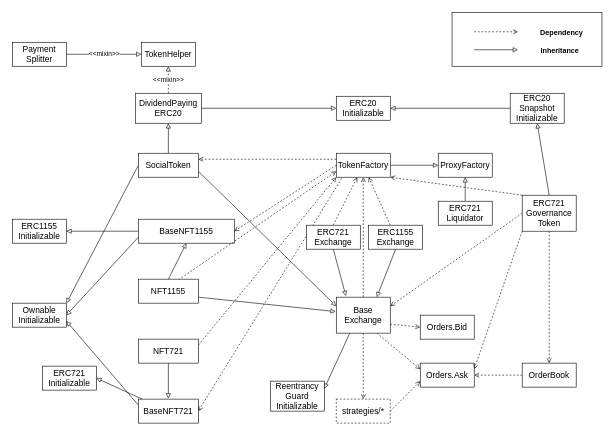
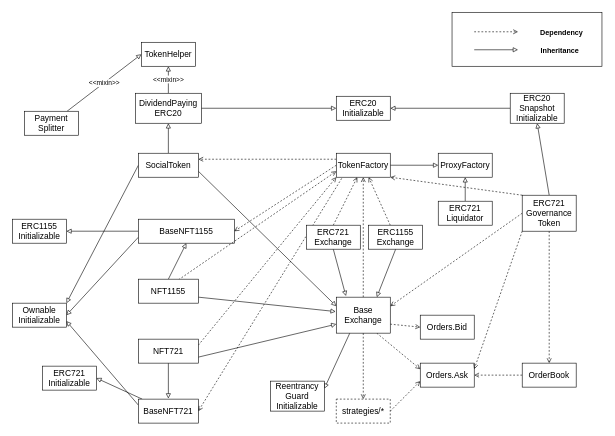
  <mxCell id="0" />
  <mxCell id="1" parent="0" />
  <mxCell id="2" style="edgeStyle=none;rounded=0;orthogonalLoop=1;jettySize=auto;html=1;endArrow=block;endFill=0;exitX=1;exitY=0.5;exitDx=0;exitDy=0;entryX=0;entryY=0.5;entryDx=0;entryDy=0;" parent="1" source="5" target="11" edge="1"><mxGeometry relative="1" as="geometry"><mxPoint x="370" y="90" as="targetPoint" /></mxGeometry></mxCell>
- <mxCell id="3" style="edgeStyle=none;rounded=0;orthogonalLoop=1;jettySize=auto;html=1;exitX=0.5;exitY=0;exitDx=0;exitDy=0;endArrow=block;endFill=0;entryX=0.5;entryY=1;entryDx=0;entryDy=0;dashed=1;" parent="1" source="5" target="27" edge="1"><mxGeometry relative="1" as="geometry"><mxPoint x="280" y="105" as="targetPoint" /></mxGeometry></mxCell>
+ <mxCell id="3" style="edgeStyle=none;rounded=0;orthogonalLoop=1;jettySize=auto;html=1;exitX=0.5;exitY=0;exitDx=0;exitDy=0;endArrow=block;endFill=0;entryX=0.5;entryY=1;entryDx=0;entryDy=0;" parent="1" source="5" target="27" edge="1"><mxGeometry relative="1" as="geometry"><mxPoint x="280" y="105" as="targetPoint" /></mxGeometry></mxCell>
  <mxCell id="4" value="&amp;lt;&amp;lt;mixin&amp;gt;&amp;gt;" style="edgeLabel;html=1;align=center;verticalAlign=middle;resizable=0;points=[];" vertex="1" connectable="0" parent="3"><mxGeometry y="1" relative="1" as="geometry"><mxPoint y="-1" as="offset" /></mxGeometry></mxCell>
  <mxCell id="5" value="&lt;font style=&quot;font-size: 14px&quot;&gt;DividendPaying&lt;br&gt;ERC20&lt;/font&gt;" style="rounded=0;whiteSpace=wrap;html=1;" parent="1" vertex="1"><mxGeometry x="225" y="155" width="110" height="50" as="geometry" /></mxCell>
  <mxCell id="6" style="edgeStyle=none;rounded=0;orthogonalLoop=1;jettySize=auto;html=1;exitX=0;exitY=0.75;exitDx=0;exitDy=0;entryX=1;entryY=0.5;entryDx=0;entryDy=0;endArrow=block;endFill=0;" parent="1" source="8" target="12" edge="1"><mxGeometry relative="1" as="geometry" /></mxCell>
  <mxCell id="7" style="edgeStyle=none;rounded=0;orthogonalLoop=1;jettySize=auto;html=1;exitX=0;exitY=0.5;exitDx=0;exitDy=0;entryX=1;entryY=0.5;entryDx=0;entryDy=0;endArrow=block;endFill=0;" parent="1" source="8" target="13" edge="1"><mxGeometry relative="1" as="geometry" /></mxCell>
  <mxCell id="8" value="&lt;font style=&quot;font-size: 14px&quot;&gt;BaseNFT1155&lt;/font&gt;" style="rounded=0;whiteSpace=wrap;html=1;" parent="1" vertex="1"><mxGeometry x="230" y="365" width="160" height="40" as="geometry" /></mxCell>
  <mxCell id="9" style="edgeStyle=none;rounded=0;orthogonalLoop=1;jettySize=auto;html=1;entryX=1;entryY=0.5;entryDx=0;entryDy=0;endArrow=block;endFill=0;" parent="1" source="10" target="11" edge="1"><mxGeometry relative="1" as="geometry" /></mxCell>
  <mxCell id="10" value="&lt;font style=&quot;font-size: 14px&quot;&gt;ERC20&lt;br&gt;Snapshot&lt;br&gt;Initializable&lt;/font&gt;" style="rounded=0;whiteSpace=wrap;html=1;" parent="1" vertex="1"><mxGeometry x="850" y="155" width="90" height="50" as="geometry" /></mxCell>
  <mxCell id="11" value="&lt;font style=&quot;font-size: 14px&quot;&gt;ERC20&lt;br&gt;Initializable&lt;/font&gt;" style="rounded=0;whiteSpace=wrap;html=1;" parent="1" vertex="1"><mxGeometry x="560" y="160" width="90" height="40" as="geometry" /></mxCell>
  <mxCell id="12" value="&lt;font style=&quot;font-size: 14px&quot;&gt;Ownable&lt;br&gt;Initializable&lt;/font&gt;" style="rounded=0;whiteSpace=wrap;html=1;" parent="1" vertex="1"><mxGeometry x="20" y="505" width="90" height="40" as="geometry" /></mxCell>
  <mxCell id="13" value="&lt;font style=&quot;font-size: 14px&quot;&gt;ERC1155&lt;br&gt;Initializable&lt;/font&gt;" style="rounded=0;whiteSpace=wrap;html=1;" parent="1" vertex="1"><mxGeometry x="20" y="365" width="90" height="40" as="geometry" /></mxCell>
  <mxCell id="14" value="&lt;font style=&quot;font-size: 14px&quot;&gt;ERC721&lt;br&gt;Initializable&lt;/font&gt;" style="rounded=0;whiteSpace=wrap;html=1;" parent="1" vertex="1"><mxGeometry x="70" y="610" width="90" height="40" as="geometry" /></mxCell>
  <mxCell id="15" style="edgeStyle=none;rounded=0;orthogonalLoop=1;jettySize=auto;html=1;entryX=1;entryY=0.5;entryDx=0;entryDy=0;endArrow=block;endFill=0;" parent="1" source="17" target="14" edge="1"><mxGeometry relative="1" as="geometry" /></mxCell>
  <mxCell id="16" style="edgeStyle=none;rounded=0;orthogonalLoop=1;jettySize=auto;html=1;exitX=0;exitY=0.25;exitDx=0;exitDy=0;entryX=1;entryY=0.75;entryDx=0;entryDy=0;endArrow=block;endFill=0;" parent="1" source="17" target="12" edge="1"><mxGeometry relative="1" as="geometry" /></mxCell>
  <mxCell id="17" value="&lt;font style=&quot;font-size: 14px&quot;&gt;BaseNFT721&lt;/font&gt;" style="rounded=0;whiteSpace=wrap;html=1;" parent="1" vertex="1"><mxGeometry x="230" y="665" width="100" height="40" as="geometry" /></mxCell>
  <mxCell id="18" style="rounded=0;orthogonalLoop=1;jettySize=auto;html=1;exitX=1;exitY=0.5;exitDx=0;exitDy=0;entryX=0;entryY=0.5;entryDx=0;entryDy=0;endArrow=block;endFill=0;" parent="1" source="22" target="23" edge="1"><mxGeometry relative="1" as="geometry" /></mxCell>
  <mxCell id="19" style="edgeStyle=none;rounded=0;orthogonalLoop=1;jettySize=auto;html=1;exitX=0.1;exitY=1.05;exitDx=0;exitDy=0;entryX=1;entryY=0.5;entryDx=0;entryDy=0;endArrow=open;endFill=0;exitPerimeter=0;dashed=1;" parent="1" source="22" target="17" edge="1"><mxGeometry relative="1" as="geometry" /></mxCell>
  <mxCell id="20" style="edgeStyle=none;rounded=0;orthogonalLoop=1;jettySize=auto;html=1;exitX=0;exitY=0.5;exitDx=0;exitDy=0;entryX=1;entryY=0.5;entryDx=0;entryDy=0;endArrow=open;endFill=0;dashed=1;exitPerimeter=0;" parent="1" source="22" target="8" edge="1"><mxGeometry relative="1" as="geometry" /></mxCell>
  <mxCell id="21" style="rounded=0;orthogonalLoop=1;jettySize=auto;html=1;exitX=0;exitY=0.25;exitDx=0;exitDy=0;entryX=1;entryY=0.25;entryDx=0;entryDy=0;dashed=1;endArrow=open;endFill=0;startArrow=none;startFill=0;" edge="1" parent="1" source="22" target="35"><mxGeometry relative="1" as="geometry" /></mxCell>
  <mxCell id="22" value="&lt;span style=&quot;font-size: 14px&quot;&gt;TokenFactory&lt;/span&gt;" style="rounded=0;whiteSpace=wrap;html=1;" parent="1" vertex="1"><mxGeometry x="560" y="255" width="90" height="40" as="geometry" /></mxCell>
  <mxCell id="23" value="&lt;span style=&quot;font-size: 14px&quot;&gt;ProxyFactory&lt;/span&gt;" style="rounded=0;whiteSpace=wrap;html=1;" parent="1" vertex="1"><mxGeometry x="730" y="255" width="90" height="40" as="geometry" /></mxCell>
  <mxCell id="24" style="edgeStyle=none;rounded=0;orthogonalLoop=1;jettySize=auto;html=1;entryX=0;entryY=0.75;entryDx=0;entryDy=0;endArrow=open;endFill=0;dashed=1;exitX=1;exitY=0.5;exitDx=0;exitDy=0;" parent="1" source="25" target="26" edge="1"><mxGeometry relative="1" as="geometry"><mxPoint x="650" y="645" as="sourcePoint" /></mxGeometry></mxCell>
  <mxCell id="25" value="&lt;span style=&quot;font-size: 14px&quot;&gt;strategies/*&lt;br&gt;&lt;/span&gt;" style="rounded=0;whiteSpace=wrap;html=1;dashed=1;" parent="1" vertex="1"><mxGeometry x="560" y="665" width="90" height="40" as="geometry" /></mxCell>
  <mxCell id="26" value="&lt;span style=&quot;font-size: 14px&quot;&gt;Orders.Ask&lt;br&gt;&lt;/span&gt;" style="rounded=0;whiteSpace=wrap;html=1;" parent="1" vertex="1"><mxGeometry x="700" y="605" width="90" height="40" as="geometry" /></mxCell>
  <mxCell id="27" value="&lt;span style=&quot;font-size: 14px&quot;&gt;TokenHelper&lt;/span&gt;" style="rounded=0;whiteSpace=wrap;html=1;" parent="1" vertex="1"><mxGeometry x="235" y="70" width="90" height="40" as="geometry" /></mxCell>
  <mxCell id="28" style="edgeStyle=none;rounded=0;orthogonalLoop=1;jettySize=auto;html=1;exitX=0.5;exitY=0;exitDx=0;exitDy=0;entryX=0.5;entryY=1;entryDx=0;entryDy=0;endArrow=block;endFill=0;" parent="1" source="31" target="8" edge="1"><mxGeometry relative="1" as="geometry"><mxPoint x="270" y="445" as="sourcePoint" /></mxGeometry></mxCell>
  <mxCell id="29" style="edgeStyle=none;rounded=0;orthogonalLoop=1;jettySize=auto;html=1;exitX=1;exitY=0.75;exitDx=0;exitDy=0;entryX=-0.011;entryY=0.4;entryDx=0;entryDy=0;endArrow=block;endFill=0;entryPerimeter=0;" parent="1" source="31" target="63" edge="1"><mxGeometry relative="1" as="geometry" /></mxCell>
  <mxCell id="30" style="edgeStyle=none;rounded=0;orthogonalLoop=1;jettySize=auto;html=1;entryX=0;entryY=0.75;entryDx=0;entryDy=0;endArrow=open;endFill=0;dashed=1;exitX=0.67;exitY=0.025;exitDx=0;exitDy=0;exitPerimeter=0;" parent="1" source="31" target="22" edge="1"><mxGeometry relative="1" as="geometry"><mxPoint x="250" y="445" as="sourcePoint" /></mxGeometry></mxCell>
  <mxCell id="31" value="&lt;span style=&quot;font-size: 14px&quot;&gt;NFT1155&lt;/span&gt;" style="rounded=0;whiteSpace=wrap;html=1;" parent="1" vertex="1"><mxGeometry x="230" y="465" width="100" height="40" as="geometry" /></mxCell>
  <mxCell id="32" style="edgeStyle=none;rounded=0;orthogonalLoop=1;jettySize=auto;html=1;entryX=0.5;entryY=1;entryDx=0;entryDy=0;endArrow=block;endFill=0;" parent="1" source="35" target="5" edge="1"><mxGeometry relative="1" as="geometry" /></mxCell>
  <mxCell id="33" style="edgeStyle=none;rounded=0;orthogonalLoop=1;jettySize=auto;html=1;exitX=1;exitY=0.75;exitDx=0;exitDy=0;entryX=0;entryY=0.25;entryDx=0;entryDy=0;startArrow=none;startFill=0;endArrow=block;endFill=0;" edge="1" parent="1" source="35" target="63"><mxGeometry relative="1" as="geometry" /></mxCell>
  <mxCell id="34" style="edgeStyle=none;rounded=0;orthogonalLoop=1;jettySize=auto;html=1;exitX=0;exitY=0.5;exitDx=0;exitDy=0;entryX=1;entryY=0;entryDx=0;entryDy=0;startArrow=none;startFill=0;endArrow=block;endFill=0;" edge="1" parent="1" source="35" target="12"><mxGeometry relative="1" as="geometry" /></mxCell>
  <mxCell id="35" value="&lt;span style=&quot;font-size: 14px&quot;&gt;SocialToken&lt;/span&gt;" style="rounded=0;whiteSpace=wrap;html=1;" parent="1" vertex="1"><mxGeometry x="230" y="255" width="100" height="40" as="geometry" /></mxCell>
  <mxCell id="36" style="edgeStyle=none;rounded=0;orthogonalLoop=1;jettySize=auto;html=1;exitX=0.5;exitY=1;exitDx=0;exitDy=0;entryX=0.178;entryY=-0.033;entryDx=0;entryDy=0;endArrow=block;endFill=0;entryPerimeter=0;" parent="1" source="38" target="63" edge="1"><mxGeometry relative="1" as="geometry" /></mxCell>
  <mxCell id="37" style="edgeStyle=none;rounded=0;orthogonalLoop=1;jettySize=auto;html=1;exitX=0.5;exitY=0;exitDx=0;exitDy=0;endArrow=open;endFill=0;dashed=1;" parent="1" source="38" target="22" edge="1"><mxGeometry relative="1" as="geometry" /></mxCell>
  <mxCell id="38" value="&lt;span style=&quot;font-size: 14px&quot;&gt;ERC721&lt;br&gt;Exchange&lt;/span&gt;" style="rounded=0;whiteSpace=wrap;html=1;" parent="1" vertex="1"><mxGeometry x="510" y="375" width="90" height="40" as="geometry" /></mxCell>
  <mxCell id="39" value="&amp;lt;&amp;lt;mixin&amp;gt;&amp;gt;" style="edgeStyle=none;rounded=0;orthogonalLoop=1;jettySize=auto;html=1;entryX=0;entryY=0.5;entryDx=0;entryDy=0;endArrow=block;endFill=0;" parent="1" source="40" target="27" edge="1"><mxGeometry relative="1" as="geometry" /></mxCell>
- <mxCell id="40" value="&lt;span style=&quot;font-size: 14px&quot;&gt;Payment&lt;br&gt;Splitter&lt;/span&gt;" style="rounded=0;whiteSpace=wrap;html=1;" parent="1" vertex="1"><mxGeometry x="20" y="70" width="90" height="40" as="geometry" /></mxCell>
+ <mxCell id="40" value="&lt;span style=&quot;font-size: 14px&quot;&gt;Payment&lt;br&gt;Splitter&lt;/span&gt;" style="rounded=0;whiteSpace=wrap;html=1;" parent="1" vertex="1"><mxGeometry x="40" y="185" width="90" height="40" as="geometry" /></mxCell>
  <mxCell id="41" style="edgeStyle=none;rounded=0;orthogonalLoop=1;jettySize=auto;html=1;exitX=0.5;exitY=1;exitDx=0;exitDy=0;endArrow=block;endFill=0;" parent="1" source="44" edge="1"><mxGeometry relative="1" as="geometry"><mxPoint x="280" y="664" as="targetPoint" /></mxGeometry></mxCell>
+ <mxCell id="42" style="edgeStyle=none;rounded=0;orthogonalLoop=1;jettySize=auto;html=1;exitX=1;exitY=0.75;exitDx=0;exitDy=0;entryX=0;entryY=0.75;entryDx=0;entryDy=0;endArrow=block;endFill=0;" parent="1" source="44" target="63" edge="1"><mxGeometry relative="1" as="geometry" /></mxCell>
  <mxCell id="43" style="edgeStyle=none;rounded=0;orthogonalLoop=1;jettySize=auto;html=1;exitX=1;exitY=0.25;exitDx=0;exitDy=0;entryX=0;entryY=1;entryDx=0;entryDy=0;endArrow=open;endFill=0;dashed=1;" parent="1" source="44" target="22" edge="1"><mxGeometry relative="1" as="geometry" /></mxCell>
  <mxCell id="44" value="&lt;span style=&quot;font-size: 14px&quot;&gt;NFT721&lt;/span&gt;" style="rounded=0;whiteSpace=wrap;html=1;" parent="1" vertex="1"><mxGeometry x="230" y="565" width="100" height="40" as="geometry" /></mxCell>
  <mxCell id="45" style="edgeStyle=none;rounded=0;orthogonalLoop=1;jettySize=auto;html=1;exitX=0;exitY=1;exitDx=0;exitDy=0;entryX=1;entryY=0.25;entryDx=0;entryDy=0;endArrow=open;endFill=0;dashed=1;" parent="1" source="50" target="26" edge="1"><mxGeometry relative="1" as="geometry" /></mxCell>
  <mxCell id="46" style="edgeStyle=none;rounded=0;orthogonalLoop=1;jettySize=auto;html=1;exitX=0.5;exitY=0;exitDx=0;exitDy=0;entryX=0.5;entryY=1;entryDx=0;entryDy=0;endArrow=block;endFill=0;" parent="1" source="50" target="10" edge="1"><mxGeometry relative="1" as="geometry" /></mxCell>
  <mxCell id="47" style="rounded=0;orthogonalLoop=1;jettySize=auto;html=1;exitX=0;exitY=0;exitDx=0;exitDy=0;entryX=1;entryY=1;entryDx=0;entryDy=0;endArrow=open;endFill=0;dashed=1;" parent="1" source="50" target="22" edge="1"><mxGeometry relative="1" as="geometry" /></mxCell>
  <mxCell id="48" style="edgeStyle=none;rounded=0;orthogonalLoop=1;jettySize=auto;html=1;exitX=0;exitY=0.5;exitDx=0;exitDy=0;entryX=1;entryY=0.25;entryDx=0;entryDy=0;endArrow=open;endFill=0;dashed=1;" parent="1" source="50" target="63" edge="1"><mxGeometry relative="1" as="geometry" /></mxCell>
  <mxCell id="49" style="edgeStyle=none;rounded=0;orthogonalLoop=1;jettySize=auto;html=1;exitX=0.5;exitY=1;exitDx=0;exitDy=0;endArrow=open;endFill=0;dashed=1;entryX=0.5;entryY=0;entryDx=0;entryDy=0;" parent="1" source="50" target="57" edge="1"><mxGeometry relative="1" as="geometry"><mxPoint x="915" y="605" as="targetPoint" /></mxGeometry></mxCell>
  <mxCell id="50" value="&lt;span style=&quot;font-size: 14px&quot;&gt;ERC721&lt;br&gt;Governance&lt;br&gt;Token&lt;/span&gt;" style="rounded=0;whiteSpace=wrap;html=1;" parent="1" vertex="1"><mxGeometry x="870" y="325" width="90" height="60" as="geometry" /></mxCell>
  <mxCell id="51" style="edgeStyle=none;rounded=0;orthogonalLoop=1;jettySize=auto;html=1;exitX=0.5;exitY=1;exitDx=0;exitDy=0;entryX=0.75;entryY=0;entryDx=0;entryDy=0;endArrow=block;endFill=0;" parent="1" source="53" target="63" edge="1"><mxGeometry relative="1" as="geometry" /></mxCell>
  <mxCell id="52" style="edgeStyle=none;rounded=0;orthogonalLoop=1;jettySize=auto;html=1;endArrow=open;endFill=0;dashed=1;" parent="1" source="53" target="22" edge="1"><mxGeometry relative="1" as="geometry" /></mxCell>
  <mxCell id="53" value="&lt;span style=&quot;font-size: 14px&quot;&gt;ERC1155&lt;br&gt;Exchange&lt;/span&gt;" style="rounded=0;whiteSpace=wrap;html=1;" parent="1" vertex="1"><mxGeometry x="614" y="375" width="90" height="40" as="geometry" /></mxCell>
  <mxCell id="54" style="edgeStyle=none;rounded=0;orthogonalLoop=1;jettySize=auto;html=1;exitX=0.5;exitY=0;exitDx=0;exitDy=0;endArrow=block;endFill=0;entryX=0.5;entryY=1;entryDx=0;entryDy=0;" parent="1" source="55" target="23" edge="1"><mxGeometry relative="1" as="geometry"><mxPoint x="735" y="295" as="targetPoint" /></mxGeometry></mxCell>
  <mxCell id="55" value="&lt;span style=&quot;font-size: 14px&quot;&gt;ERC721&lt;br&gt;Liquidator&lt;/span&gt;" style="rounded=0;whiteSpace=wrap;html=1;" parent="1" vertex="1"><mxGeometry x="730" y="335" width="90" height="40" as="geometry" /></mxCell>
  <mxCell id="56" style="edgeStyle=none;rounded=0;orthogonalLoop=1;jettySize=auto;html=1;exitX=0;exitY=0.5;exitDx=0;exitDy=0;endArrow=open;endFill=0;dashed=1;entryX=1;entryY=0.5;entryDx=0;entryDy=0;" parent="1" source="57" target="26" edge="1"><mxGeometry relative="1" as="geometry"><mxPoint x="740" y="725" as="targetPoint" /></mxGeometry></mxCell>
  <mxCell id="57" value="&lt;span style=&quot;font-size: 14px&quot;&gt;OrderBook&lt;/span&gt;" style="rounded=0;whiteSpace=wrap;html=1;" parent="1" vertex="1"><mxGeometry x="870" y="605" width="90" height="40" as="geometry" /></mxCell>
  <mxCell id="58" style="edgeStyle=none;rounded=0;orthogonalLoop=1;jettySize=auto;html=1;exitX=0.75;exitY=1;exitDx=0;exitDy=0;entryX=0;entryY=0.25;entryDx=0;entryDy=0;endArrow=open;endFill=0;dashed=1;" parent="1" source="63" target="26" edge="1"><mxGeometry relative="1" as="geometry" /></mxCell>
  <mxCell id="59" style="edgeStyle=none;rounded=0;orthogonalLoop=1;jettySize=auto;html=1;exitX=0.5;exitY=1;exitDx=0;exitDy=0;entryX=0.5;entryY=0;entryDx=0;entryDy=0;endArrow=open;endFill=0;dashed=1;" parent="1" source="63" target="25" edge="1"><mxGeometry relative="1" as="geometry" /></mxCell>
  <mxCell id="60" style="edgeStyle=none;rounded=0;orthogonalLoop=1;jettySize=auto;html=1;exitX=0.5;exitY=1;exitDx=0;exitDy=0;entryX=0.5;entryY=1;entryDx=0;entryDy=0;endArrow=open;endFill=0;dashed=1;" parent="1" source="63" target="22" edge="1"><mxGeometry relative="1" as="geometry" /></mxCell>
  <mxCell id="61" style="edgeStyle=none;rounded=0;orthogonalLoop=1;jettySize=auto;html=1;exitX=1;exitY=0.75;exitDx=0;exitDy=0;entryX=0;entryY=0.5;entryDx=0;entryDy=0;endArrow=open;endFill=0;dashed=1;" parent="1" source="63" target="64" edge="1"><mxGeometry relative="1" as="geometry" /></mxCell>
  <mxCell id="62" style="edgeStyle=none;rounded=0;orthogonalLoop=1;jettySize=auto;html=1;exitX=0.25;exitY=1;exitDx=0;exitDy=0;entryX=1;entryY=0.25;entryDx=0;entryDy=0;startArrow=none;startFill=0;endArrow=block;endFill=0;" edge="1" parent="1" source="63" target="65"><mxGeometry relative="1" as="geometry" /></mxCell>
  <mxCell id="63" value="&lt;span style=&quot;font-size: 14px&quot;&gt;Base&lt;br&gt;Exchange&lt;/span&gt;" style="rounded=0;whiteSpace=wrap;html=1;" parent="1" vertex="1"><mxGeometry x="560" y="495" width="90" height="60" as="geometry" /></mxCell>
  <mxCell id="64" value="&lt;span style=&quot;font-size: 14px&quot;&gt;Orders.Bid&lt;br&gt;&lt;/span&gt;" style="rounded=0;whiteSpace=wrap;html=1;" parent="1" vertex="1"><mxGeometry x="700" y="525" width="90" height="40" as="geometry" /></mxCell>
  <mxCell id="65" value="&lt;span style=&quot;font-size: 14px&quot;&gt;Reentrancy&lt;br&gt;Guard&lt;br&gt;Initializable&lt;br&gt;&lt;/span&gt;" style="rounded=0;whiteSpace=wrap;html=1;" vertex="1" parent="1"><mxGeometry x="450" y="635" width="90" height="50" as="geometry" /></mxCell>
  <mxCell id="66" value="" style="rounded=0;whiteSpace=wrap;html=1;" vertex="1" parent="1"><mxGeometry x="753" y="20" width="250" height="90" as="geometry" /></mxCell>
  <mxCell id="67" value="" style="endArrow=open;dashed=1;html=1;strokeWidth=1;endFill=0;rounded=0;" edge="1" parent="1"><mxGeometry width="50" height="50" relative="1" as="geometry"><mxPoint x="790" y="52.5" as="sourcePoint" /><mxPoint x="863" y="52.5" as="targetPoint" /></mxGeometry></mxCell>
  <mxCell id="68" value="" style="endArrow=block;html=1;strokeWidth=1;rounded=0;endFill=0;" edge="1" parent="1"><mxGeometry width="50" height="50" relative="1" as="geometry"><mxPoint x="790" y="82.5" as="sourcePoint" /><mxPoint x="863" y="82.5" as="targetPoint" /></mxGeometry></mxCell>
  <mxCell id="69" value="Dependency" style="text;align=center;fontStyle=1;verticalAlign=middle;spacingLeft=3;spacingRight=3;strokeColor=none;rotatable=0;points=[[0,0.5],[1,0.5]];portConstraint=eastwest;" vertex="1" parent="1"><mxGeometry x="896" y="41" width="80" height="26" as="geometry" /></mxCell>
  <mxCell id="70" value="Inheritance" style="text;align=center;fontStyle=1;verticalAlign=middle;spacingLeft=3;spacingRight=3;strokeColor=none;rotatable=0;points=[[0,0.5],[1,0.5]];portConstraint=eastwest;" vertex="1" parent="1"><mxGeometry x="893" y="71" width="80" height="26" as="geometry" /></mxCell>
